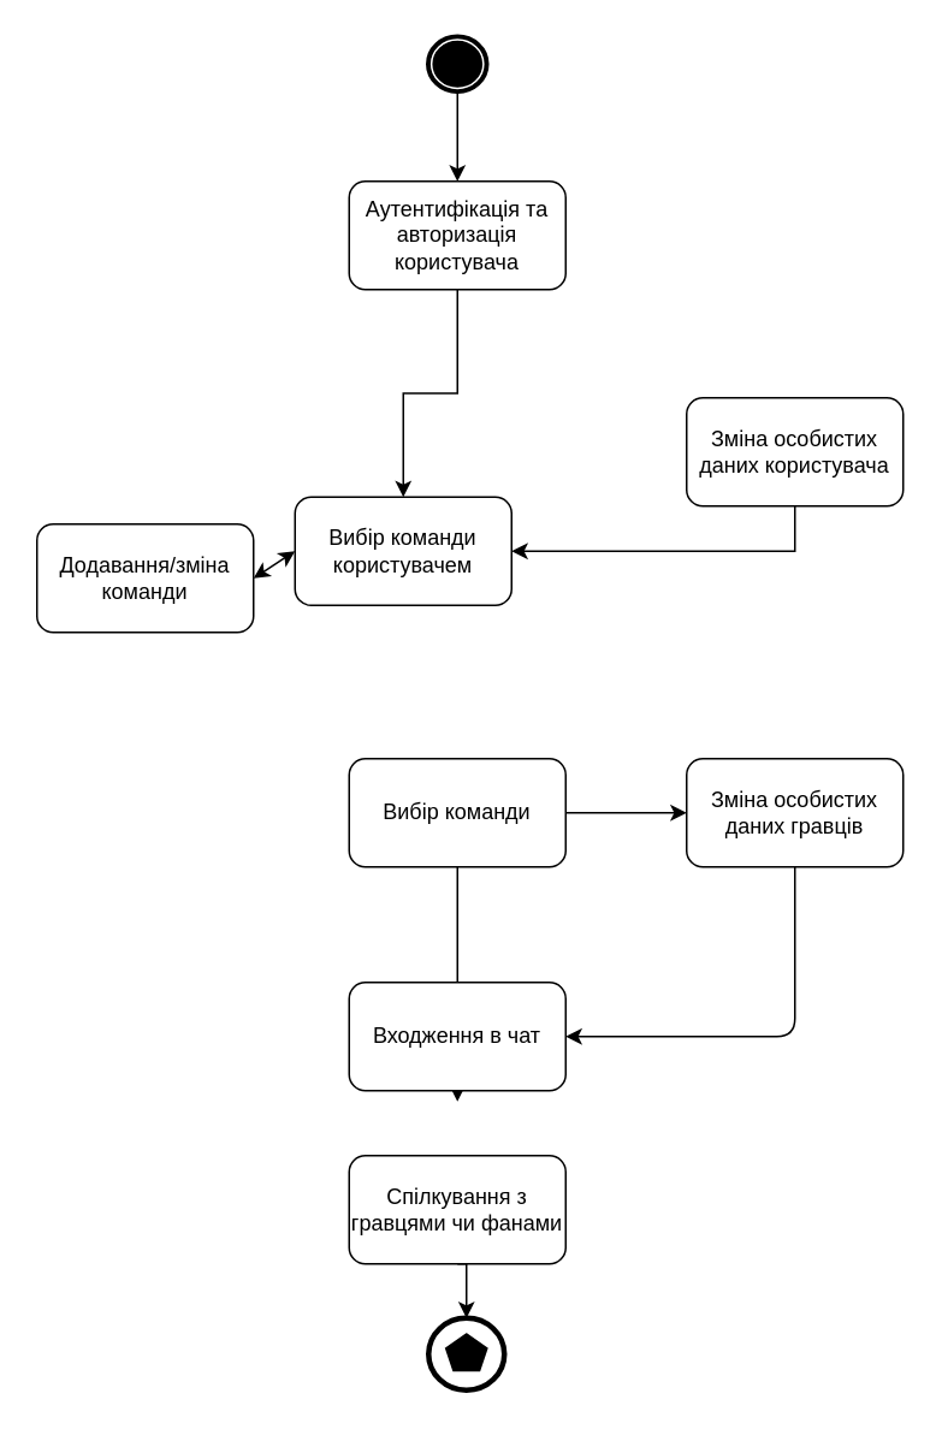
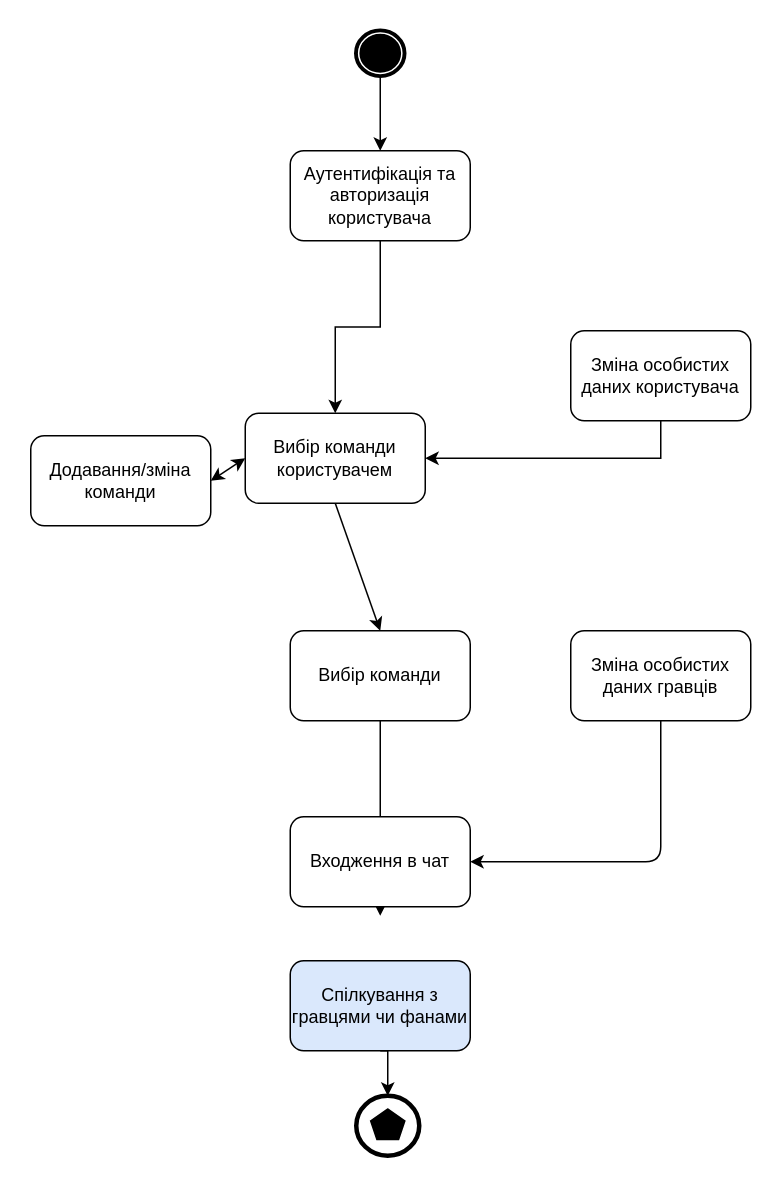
  <mxCell id="0" />
  <mxCell id="1" parent="0" />
  <mxCell id="2" style="edgeStyle=orthogonalEdgeStyle;rounded=0;orthogonalLoop=1;jettySize=auto;html=1;exitX=0.5;exitY=1;exitDx=0;exitDy=0;entryX=0.5;entryY=0;entryDx=0;entryDy=0;" parent="1" source="3" edge="1"><mxGeometry relative="1" as="geometry"><mxPoint x="253" y="100" as="targetPoint" /></mxGeometry></mxCell>
  <mxCell id="3" value="" style="shape=mxgraph.bpmn.shape;html=1;verticalLabelPosition=bottom;labelBackgroundColor=#ffffff;verticalAlign=top;align=center;perimeter=ellipsePerimeter;outlineConnect=0;outline=end;symbol=terminate;" parent="1" vertex="1"><mxGeometry x="237" width="32" height="30" as="geometry" y="20" /></mxCell>
  <mxCell id="4" style="edgeStyle=orthogonalEdgeStyle;rounded=0;orthogonalLoop=1;jettySize=auto;html=1;exitX=0.5;exitY=1;exitDx=0;exitDy=0;entryX=0.5;entryY=0;entryDx=0;entryDy=0;" parent="1" source="5" edge="1" target="6"><mxGeometry relative="1" as="geometry"><mxPoint x="253" y="400" as="targetPoint" /></mxGeometry></mxCell>
  <mxCell id="5" value="&lt;div&gt;Аутентифікація та авторизація&lt;/div&gt;&lt;div&gt;користувача&lt;/div&gt;" style="rounded=1;whiteSpace=wrap;html=1;" parent="1" vertex="1"><mxGeometry x="193" y="100" width="120" height="60" as="geometry" /></mxCell>
  <mxCell id="6" value="Вибір команди користувачем" style="rounded=1;whiteSpace=wrap;html=1;" parent="1" vertex="1"><mxGeometry x="163" y="275" width="120" height="60" as="geometry" /></mxCell>
  <mxCell id="7" style="edgeStyle=orthogonalEdgeStyle;rounded=0;orthogonalLoop=1;jettySize=auto;html=1;exitX=0.5;exitY=1;exitDx=0;exitDy=0;entryX=1;entryY=0.5;entryDx=0;entryDy=0;" parent="1" source="8" target="6" edge="1"><mxGeometry relative="1" as="geometry" /></mxCell>
  <mxCell id="8" value="Зміна особистих даних користувача" style="rounded=1;whiteSpace=wrap;html=1;" parent="1" vertex="1"><mxGeometry x="380" y="220" width="120" height="60" as="geometry" /></mxCell>
  <mxCell id="9" style="edgeStyle=orthogonalEdgeStyle;rounded=0;orthogonalLoop=1;jettySize=auto;html=1;exitX=0.5;exitY=1;exitDx=0;exitDy=0;" parent="1" source="10" edge="1"><mxGeometry relative="1" as="geometry"><mxPoint x="253" y="610" as="targetPoint" /></mxGeometry></mxCell>
  <mxCell id="10" value="Вибір команди" style="rounded=1;whiteSpace=wrap;html=1;" parent="1" vertex="1"><mxGeometry x="193" y="420" width="120" height="60" as="geometry" /></mxCell>
  <mxCell id="11" value="Входження в чат" style="rounded=1;whiteSpace=wrap;html=1;" parent="1" vertex="1"><mxGeometry x="193" y="544" width="120" height="60" as="geometry" /></mxCell>
- <mxCell id="12" value="Спілкування з гравцями чи фанами" style="rounded=1;whiteSpace=wrap;html=1;" parent="1" vertex="1"><mxGeometry x="193" y="640" width="120" height="60" as="geometry" /></mxCell>
+ <mxCell id="12" value="Спілкування з гравцями чи фанами" style="rounded=1;whiteSpace=wrap;html=1;fillColor=#dae8fc;" parent="1" vertex="1"><mxGeometry x="193" y="640" width="120" height="60" as="geometry" /></mxCell>
  <mxCell id="13" style="edgeStyle=orthogonalEdgeStyle;rounded=0;orthogonalLoop=1;jettySize=auto;html=1;exitX=0.5;exitY=1;exitDx=0;exitDy=0;entryX=0.5;entryY=0;entryDx=0;entryDy=0;" parent="1" source="12" target="14" edge="1"><mxGeometry relative="1" as="geometry"><mxPoint x="253" y="860" as="sourcePoint" /><mxPoint x="253" y="830" as="targetPoint" /></mxGeometry></mxCell>
  <mxCell id="14" value="" style="shape=mxgraph.bpmn.shape;html=1;verticalLabelPosition=bottom;labelBackgroundColor=#ffffff;verticalAlign=top;align=center;perimeter=ellipsePerimeter;outlineConnect=0;outline=end;symbol=multiple;" parent="1" vertex="1"><mxGeometry x="237" y="730" width="42" height="40" as="geometry" /></mxCell>
  <mxCell id="15" value="Додавання/зміна команди" style="rounded=1;whiteSpace=wrap;html=1;" vertex="1" parent="1"><mxGeometry x="20" y="290" width="120" height="60" as="geometry" /></mxCell>
  <mxCell id="16" value="" style="endArrow=classic;startArrow=classic;html=1;entryX=0;entryY=0.5;entryDx=0;entryDy=0;exitX=1;exitY=0.5;exitDx=0;exitDy=0;" edge="1" parent="1" source="15" target="6"><mxGeometry width="50" height="50" relative="1" as="geometry"><mxPoint x="140" y="460" as="sourcePoint" /><mxPoint x="190" y="410" as="targetPoint" /></mxGeometry></mxCell>
  <mxCell id="17" value="Зміна особистих даних гравців" style="rounded=1;whiteSpace=wrap;html=1;" vertex="1" parent="1"><mxGeometry x="380" y="420" width="120" height="60" as="geometry" /></mxCell>
- <mxCell id="18" value="" style="endArrow=classic;html=1;entryX=0;entryY=0.5;entryDx=0;entryDy=0;exitX=1;exitY=0.5;exitDx=0;exitDy=0;" edge="1" parent="1" source="10" target="17"><mxGeometry width="50" height="50" relative="1" as="geometry"><mxPoint x="320" y="540" as="sourcePoint" /><mxPoint x="370" y="520" as="targetPoint" /></mxGeometry></mxCell>
  <mxCell id="19" value="" style="endArrow=classic;html=1;exitX=0.5;exitY=1;exitDx=0;exitDy=0;entryX=1;entryY=0.5;entryDx=0;entryDy=0;" edge="1" parent="1" source="17" target="11"><mxGeometry width="50" height="50" relative="1" as="geometry"><mxPoint x="370" y="654" as="sourcePoint" /><mxPoint x="420" y="604" as="targetPoint" /><Array as="points"><mxPoint x="440" y="574" /></Array></mxGeometry></mxCell>
+ <mxCell id="20" value="" style="endArrow=classic;html=1;exitX=0.5;exitY=1;exitDx=0;exitDy=0;entryX=0.5;entryY=0;entryDx=0;entryDy=0;" edge="1" parent="1" source="6" target="10"><mxGeometry width="50" height="50" relative="1" as="geometry"><mxPoint x="330" y="400" as="sourcePoint" /><mxPoint x="380" y="350" as="targetPoint" /></mxGeometry></mxCell>
